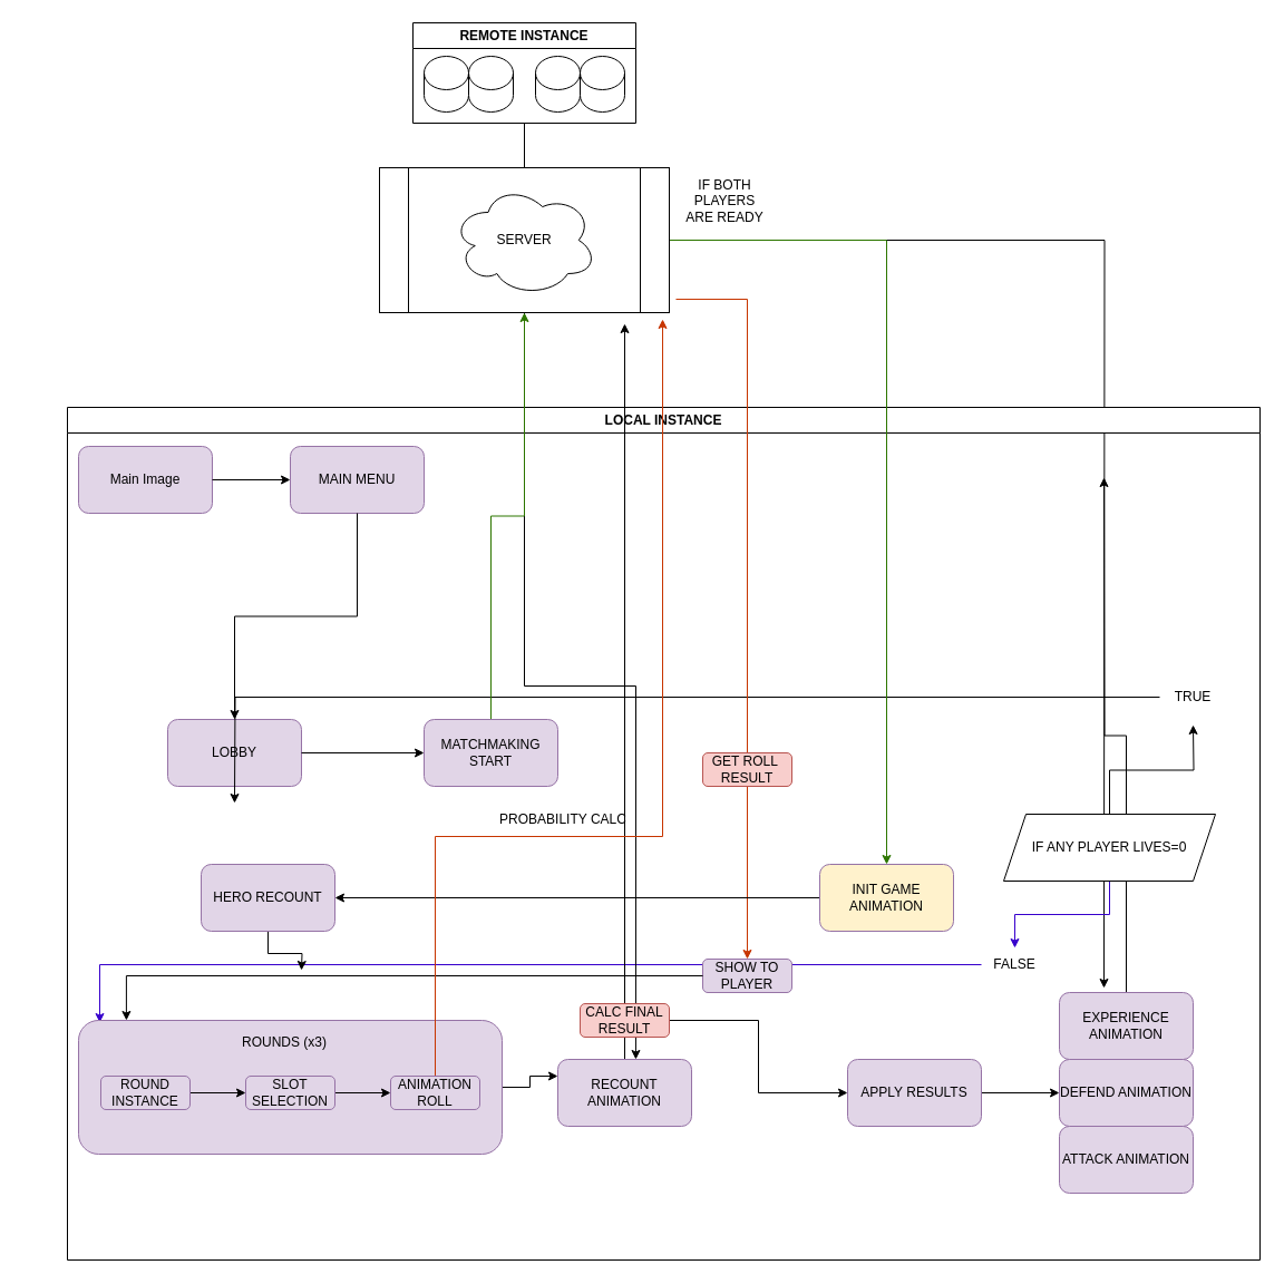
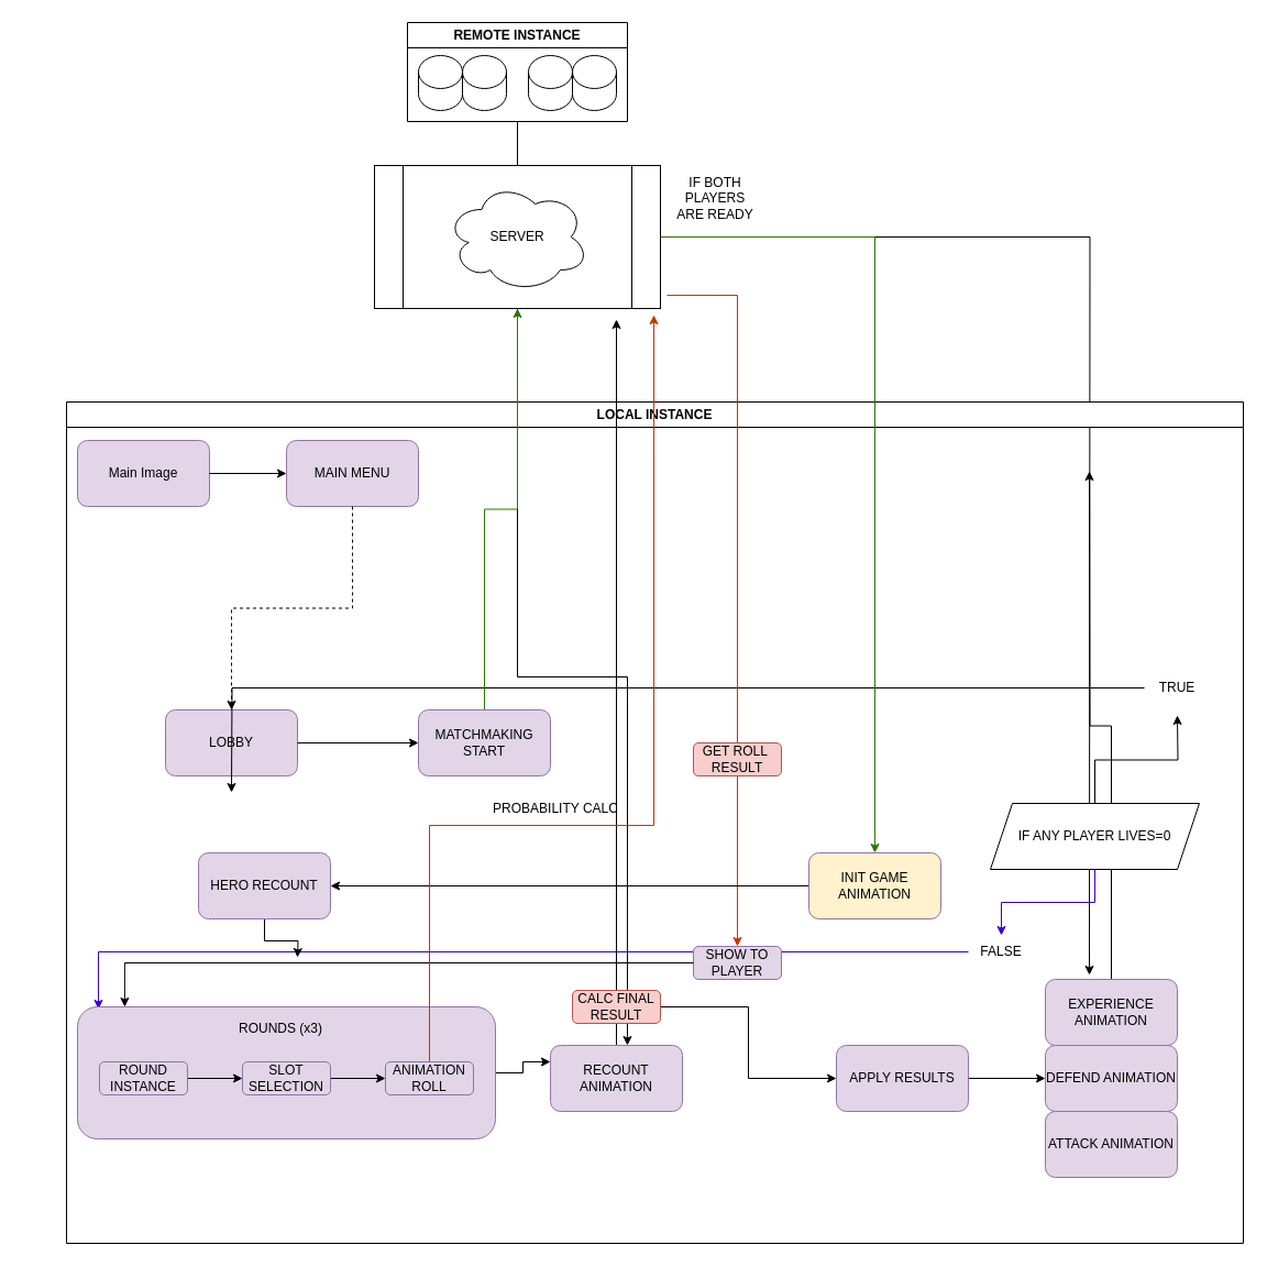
  <mxCell id="0" />
  <mxCell id="1" parent="0" />
  <mxCell id="2" style="edgeStyle=orthogonalEdgeStyle;rounded=0;orthogonalLoop=1;jettySize=auto;html=1;entryX=0.05;entryY=0.017;entryDx=0;entryDy=0;entryPerimeter=0;fillColor=#6a00ff;strokeColor=#3700CC;" edge="1" parent="1" source="27" target="30"><mxGeometry relative="1" as="geometry" /></mxCell>
  <mxCell id="3" style="edgeStyle=orthogonalEdgeStyle;rounded=0;orthogonalLoop=1;jettySize=auto;html=1;" edge="1" parent="1" source="44"><mxGeometry relative="1" as="geometry"><mxPoint x="990" y="886" as="targetPoint" /></mxGeometry></mxCell>
  <mxCell id="4" style="edgeStyle=orthogonalEdgeStyle;rounded=0;orthogonalLoop=1;jettySize=auto;html=1;entryX=0.583;entryY=0;entryDx=0;entryDy=0;entryPerimeter=0;" edge="1" parent="1" source="44" target="13"><mxGeometry relative="1" as="geometry"><mxPoint x="530" y="330" as="targetPoint" /></mxGeometry></mxCell>
  <mxCell id="5" value="LOCAL INSTANCE" style="swimlane;whiteSpace=wrap;html=1;" vertex="1" parent="1"><mxGeometry x="60" y="365" width="1070" height="765" as="geometry" /></mxCell>
  <mxCell id="6" value="Main Image&lt;br&gt;" style="rounded=1;whiteSpace=wrap;html=1;fillColor=#e1d5e7;strokeColor=#9673a6;" vertex="1" parent="5"><mxGeometry x="10" y="35" width="120" height="60" as="geometry" /></mxCell>
  <mxCell id="7" value="MAIN MENU" style="rounded=1;whiteSpace=wrap;html=1;fillColor=#e1d5e7;strokeColor=#9673a6;" vertex="1" parent="5"><mxGeometry x="200" y="35" width="120" height="60" as="geometry" /></mxCell>
  <mxCell id="8" style="edgeStyle=orthogonalEdgeStyle;rounded=0;orthogonalLoop=1;jettySize=auto;html=1;" edge="1" parent="5" source="6" target="7"><mxGeometry relative="1" as="geometry" /></mxCell>
  <mxCell id="9" value="LOBBY" style="rounded=1;whiteSpace=wrap;html=1;fillColor=#e1d5e7;strokeColor=#9673a6;" vertex="1" parent="5"><mxGeometry x="90" y="280" width="120" height="60" as="geometry" /></mxCell>
- <mxCell id="10" style="edgeStyle=orthogonalEdgeStyle;rounded=0;orthogonalLoop=1;jettySize=auto;html=1;" edge="1" parent="5" source="7" target="9"><mxGeometry relative="1" as="geometry" /></mxCell>
+ <mxCell id="10" style="edgeStyle=orthogonalEdgeStyle;rounded=0;orthogonalLoop=1;jettySize=auto;html=1;dashed=1;" edge="1" parent="5" source="7" target="9"><mxGeometry relative="1" as="geometry" /></mxCell>
  <mxCell id="11" value="SHOW TO PLAYER" style="rounded=1;whiteSpace=wrap;html=1;fillColor=#e1d5e7;strokeColor=#9673a6;" vertex="1" parent="5"><mxGeometry x="570" y="495" width="80" height="30" as="geometry" /></mxCell>
  <mxCell id="12" style="edgeStyle=orthogonalEdgeStyle;rounded=0;orthogonalLoop=1;jettySize=auto;html=1;" edge="1" parent="5" source="13"><mxGeometry relative="1" as="geometry"><mxPoint x="500" y="-75" as="targetPoint" /></mxGeometry></mxCell>
  <mxCell id="13" value="RECOUNT ANIMATION" style="rounded=1;whiteSpace=wrap;html=1;fillColor=#e1d5e7;strokeColor=#9673a6;" vertex="1" parent="5"><mxGeometry x="440" y="585" width="120" height="60" as="geometry" /></mxCell>
  <mxCell id="14" style="edgeStyle=orthogonalEdgeStyle;rounded=0;orthogonalLoop=1;jettySize=auto;html=1;entryX=0;entryY=0.5;entryDx=0;entryDy=0;" edge="1" parent="5" source="15" target="20"><mxGeometry relative="1" as="geometry" /></mxCell>
  <mxCell id="15" value="APPLY RESULTS" style="rounded=1;whiteSpace=wrap;html=1;fillColor=#e1d5e7;strokeColor=#9673a6;" vertex="1" parent="5"><mxGeometry x="700" y="585" width="120" height="60" as="geometry" /></mxCell>
  <mxCell id="16" style="edgeStyle=orthogonalEdgeStyle;rounded=0;orthogonalLoop=1;jettySize=auto;html=1;entryX=0;entryY=0.5;entryDx=0;entryDy=0;" edge="1" parent="5" source="17" target="15"><mxGeometry relative="1" as="geometry" /></mxCell>
  <mxCell id="17" value="CALC FINAL RESULT" style="rounded=1;whiteSpace=wrap;html=1;fillColor=#f8cecc;strokeColor=#b85450;" vertex="1" parent="5"><mxGeometry x="460" y="535" width="80" height="30" as="geometry" /></mxCell>
  <mxCell id="18" style="edgeStyle=orthogonalEdgeStyle;rounded=0;orthogonalLoop=1;jettySize=auto;html=1;" edge="1" parent="5" source="19"><mxGeometry relative="1" as="geometry"><mxPoint x="930" y="63" as="targetPoint" /></mxGeometry></mxCell>
  <mxCell id="19" value="EXPERIENCE ANIMATION" style="rounded=1;whiteSpace=wrap;html=1;fillColor=#e1d5e7;strokeColor=#9673a6;" vertex="1" parent="5"><mxGeometry x="890" y="525" width="120" height="60" as="geometry" /></mxCell>
  <mxCell id="20" value="DEFEND ANIMATION" style="rounded=1;whiteSpace=wrap;html=1;fillColor=#e1d5e7;strokeColor=#9673a6;" vertex="1" parent="5"><mxGeometry x="890" y="585" width="120" height="60" as="geometry" /></mxCell>
  <mxCell id="21" value="ATTACK ANIMATION" style="rounded=1;whiteSpace=wrap;html=1;fillColor=#e1d5e7;strokeColor=#9673a6;" vertex="1" parent="5"><mxGeometry x="890" y="645" width="120" height="60" as="geometry" /></mxCell>
  <mxCell id="22" style="edgeStyle=orthogonalEdgeStyle;rounded=0;orthogonalLoop=1;jettySize=auto;html=1;entryX=0.5;entryY=0;entryDx=0;entryDy=0;fillColor=#6a00ff;strokeColor=#3700CC;" edge="1" parent="5" source="24" target="27"><mxGeometry relative="1" as="geometry" /></mxCell>
  <mxCell id="23" style="edgeStyle=orthogonalEdgeStyle;rounded=0;orthogonalLoop=1;jettySize=auto;html=1;" edge="1" parent="5" source="24"><mxGeometry relative="1" as="geometry"><mxPoint x="1010" y="285" as="targetPoint" /></mxGeometry></mxCell>
  <mxCell id="24" value="IF ANY PLAYER LIVES=0" style="shape=parallelogram;perimeter=parallelogramPerimeter;whiteSpace=wrap;html=1;fixedSize=1;" vertex="1" parent="5"><mxGeometry x="840" y="365" width="190" height="60" as="geometry" /></mxCell>
  <mxCell id="25" style="edgeStyle=orthogonalEdgeStyle;rounded=0;orthogonalLoop=1;jettySize=auto;html=1;" edge="1" parent="5" source="26"><mxGeometry relative="1" as="geometry"><mxPoint x="150" y="355" as="targetPoint" /></mxGeometry></mxCell>
  <mxCell id="26" value="TRUE" style="text;html=1;strokeColor=none;fillColor=none;align=center;verticalAlign=middle;whiteSpace=wrap;rounded=0;" vertex="1" parent="5"><mxGeometry x="980" y="245" width="60" height="30" as="geometry" /></mxCell>
  <mxCell id="27" value="FALSE" style="text;html=1;strokeColor=none;fillColor=none;align=center;verticalAlign=middle;whiteSpace=wrap;rounded=0;" vertex="1" parent="5"><mxGeometry x="820" y="485" width="60" height="30" as="geometry" /></mxCell>
  <mxCell id="28" value="" style="edgeStyle=orthogonalEdgeStyle;rounded=0;orthogonalLoop=1;jettySize=auto;html=1;exitX=1.023;exitY=0.908;exitDx=0;exitDy=0;exitPerimeter=0;fillColor=#fa6800;strokeColor=#C73500;" edge="1" parent="1" source="44" target="11"><mxGeometry relative="1" as="geometry"><mxPoint x="670" y="895" as="targetPoint" /><mxPoint x="539.5" y="552" as="sourcePoint" /></mxGeometry></mxCell>
  <mxCell id="29" style="edgeStyle=orthogonalEdgeStyle;rounded=0;orthogonalLoop=1;jettySize=auto;html=1;entryX=0;entryY=0.25;entryDx=0;entryDy=0;" edge="1" parent="1" source="30" target="13"><mxGeometry relative="1" as="geometry" /></mxCell>
  <mxCell id="30" value="&lt;p style=&quot;line-height: 140%;&quot;&gt;&lt;br&gt;&lt;/p&gt;&lt;p style=&quot;line-height: 140%;&quot;&gt;&lt;br&gt;&lt;/p&gt;" style="rounded=1;whiteSpace=wrap;html=1;fillColor=#e1d5e7;strokeColor=#9673a6;align=center;" vertex="1" parent="1"><mxGeometry x="70" y="915" width="380" height="120" as="geometry" /></mxCell>
  <mxCell id="31" style="edgeStyle=orthogonalEdgeStyle;rounded=0;orthogonalLoop=1;jettySize=auto;html=1;entryX=0;entryY=0.5;entryDx=0;entryDy=0;" edge="1" parent="1" source="9" target="35"><mxGeometry relative="1" as="geometry" /></mxCell>
  <mxCell id="32" style="edgeStyle=orthogonalEdgeStyle;rounded=0;orthogonalLoop=1;jettySize=auto;html=1;entryX=1;entryY=0.5;entryDx=0;entryDy=0;" edge="1" parent="1" source="33" target="47"><mxGeometry relative="1" as="geometry" /></mxCell>
  <mxCell id="33" value="INIT GAME ANIMATION" style="rounded=1;whiteSpace=wrap;html=1;fillColor=#fff2cc;strokeColor=#9673a6;" vertex="1" parent="1"><mxGeometry x="735" y="775" width="120" height="60" as="geometry" /></mxCell>
  <mxCell id="34" style="edgeStyle=orthogonalEdgeStyle;rounded=0;orthogonalLoop=1;jettySize=auto;html=1;fillColor=#60a917;strokeColor=#2D7600;" edge="1" parent="1" source="35" target="44"><mxGeometry relative="1" as="geometry"><mxPoint x="540" y="595" as="targetPoint" /></mxGeometry></mxCell>
  <mxCell id="35" value="MATCHMAKING&lt;br&gt;START" style="rounded=1;whiteSpace=wrap;html=1;fillColor=#e1d5e7;strokeColor=#9673a6;" vertex="1" parent="1"><mxGeometry x="380" y="645" width="120" height="60" as="geometry" /></mxCell>
  <mxCell id="36" style="edgeStyle=orthogonalEdgeStyle;rounded=0;orthogonalLoop=1;jettySize=auto;html=1;" edge="1" parent="1" source="37" target="45"><mxGeometry relative="1" as="geometry" /></mxCell>
  <mxCell id="37" value="REMOTE INSTANCE" style="swimlane;whiteSpace=wrap;html=1;" vertex="1" parent="1"><mxGeometry x="370" y="20" width="200" height="90" as="geometry"><mxRectangle x="470" y="130" width="200" height="30" as="alternateBounds" /></mxGeometry></mxCell>
  <mxCell id="38" value="" style="shape=cylinder3;whiteSpace=wrap;html=1;boundedLbl=1;backgroundOutline=1;size=15;" vertex="1" parent="37"><mxGeometry x="10" y="30" width="40" height="50" as="geometry" /></mxCell>
  <mxCell id="39" value="" style="shape=cylinder3;whiteSpace=wrap;html=1;boundedLbl=1;backgroundOutline=1;size=15;" vertex="1" parent="37"><mxGeometry x="110" y="30" width="40" height="50" as="geometry" /></mxCell>
  <mxCell id="40" value="" style="shape=cylinder3;whiteSpace=wrap;html=1;boundedLbl=1;backgroundOutline=1;size=15;" vertex="1" parent="37"><mxGeometry x="150" y="30" width="40" height="50" as="geometry" /></mxCell>
  <mxCell id="41" value="" style="shape=cylinder3;whiteSpace=wrap;html=1;boundedLbl=1;backgroundOutline=1;size=15;" vertex="1" parent="37"><mxGeometry x="50" y="30" width="40" height="50" as="geometry" /></mxCell>
  <mxCell id="42" style="edgeStyle=orthogonalEdgeStyle;rounded=0;orthogonalLoop=1;jettySize=auto;html=1;exitX=1;exitY=0.5;exitDx=0;exitDy=0;entryX=0.5;entryY=0;entryDx=0;entryDy=0;fillColor=#60a917;strokeColor=#2D7600;" edge="1" parent="1" source="44" target="33"><mxGeometry relative="1" as="geometry"><mxPoint x="705" y="500" as="sourcePoint" /></mxGeometry></mxCell>
  <mxCell id="43" style="edgeStyle=orthogonalEdgeStyle;rounded=0;orthogonalLoop=1;jettySize=auto;html=1;entryX=0.113;entryY=0;entryDx=0;entryDy=0;entryPerimeter=0;" edge="1" parent="1" source="11" target="30"><mxGeometry relative="1" as="geometry"><mxPoint x="670" y="895" as="targetPoint" /><mxPoint x="539.5" y="552" as="sourcePoint" /></mxGeometry></mxCell>
  <mxCell id="44" value="" style="shape=process;whiteSpace=wrap;html=1;backgroundOutline=1;" vertex="1" parent="1"><mxGeometry x="340" y="150" width="260" height="130" as="geometry" /></mxCell>
  <mxCell id="45" value="SERVER" style="ellipse;shape=cloud;whiteSpace=wrap;html=1;" vertex="1" parent="1"><mxGeometry x="405" y="165" width="130" height="100" as="geometry" /></mxCell>
  <mxCell id="46" style="edgeStyle=orthogonalEdgeStyle;rounded=0;orthogonalLoop=1;jettySize=auto;html=1;" edge="1" parent="1" source="47"><mxGeometry relative="1" as="geometry"><mxPoint x="270" y="870" as="targetPoint" /></mxGeometry></mxCell>
  <mxCell id="47" value="HERO RECOUNT" style="rounded=1;whiteSpace=wrap;html=1;fillColor=#e1d5e7;strokeColor=#9673a6;" vertex="1" parent="1"><mxGeometry x="180" y="775" width="120" height="60" as="geometry" /></mxCell>
  <mxCell id="48" style="edgeStyle=orthogonalEdgeStyle;rounded=0;orthogonalLoop=1;jettySize=auto;html=1;exitX=1;exitY=0.5;exitDx=0;exitDy=0;" edge="1" parent="1" source="49" target="56"><mxGeometry relative="1" as="geometry" /></mxCell>
  <mxCell id="49" value="ROUND INSTANCE" style="rounded=1;whiteSpace=wrap;html=1;fillColor=#e1d5e7;strokeColor=#9673a6;" vertex="1" parent="1"><mxGeometry x="90" y="965" width="80" height="30" as="geometry" /></mxCell>
  <mxCell id="50" value="IF BOTH &lt;br&gt;PLAYERS &lt;br&gt;ARE READY" style="text;html=1;strokeColor=none;fillColor=none;align=center;verticalAlign=middle;whiteSpace=wrap;rounded=0;" vertex="1" parent="1"><mxGeometry x="535" y="165" width="230" height="30" as="geometry" /></mxCell>
  <mxCell id="51" style="edgeStyle=orthogonalEdgeStyle;rounded=0;orthogonalLoop=1;jettySize=auto;html=1;entryX=0.977;entryY=1.046;entryDx=0;entryDy=0;entryPerimeter=0;fillColor=#fa6800;strokeColor=#C73500;" edge="1" parent="1" source="52" target="44"><mxGeometry relative="1" as="geometry"><mxPoint x="590" y="575" as="targetPoint" /><Array as="points"><mxPoint x="390" y="750" /><mxPoint x="594" y="750" /></Array></mxGeometry></mxCell>
  <mxCell id="52" value="ANIMATION ROLL" style="rounded=1;whiteSpace=wrap;html=1;fillColor=#e1d5e7;strokeColor=#9673a6;" vertex="1" parent="1"><mxGeometry x="350" y="965" width="80" height="30" as="geometry" /></mxCell>
  <mxCell id="53" value="PROBABILITY CALC" style="text;html=1;strokeColor=none;fillColor=none;align=center;verticalAlign=middle;whiteSpace=wrap;rounded=0;" vertex="1" parent="1"><mxGeometry x="430" y="720" width="150" height="30" as="geometry" /></mxCell>
  <mxCell id="54" value="GET ROLL&amp;nbsp;&lt;br&gt;RESULT" style="rounded=1;whiteSpace=wrap;html=1;fillColor=#f8cecc;strokeColor=#b85450;" vertex="1" parent="1"><mxGeometry x="630" y="675" width="80" height="30" as="geometry" /></mxCell>
  <mxCell id="55" style="edgeStyle=orthogonalEdgeStyle;rounded=0;orthogonalLoop=1;jettySize=auto;html=1;exitX=1;exitY=0.5;exitDx=0;exitDy=0;" edge="1" parent="1" source="56" target="52"><mxGeometry relative="1" as="geometry" /></mxCell>
  <mxCell id="56" value="SLOT SELECTION" style="rounded=1;whiteSpace=wrap;html=1;fillColor=#e1d5e7;strokeColor=#9673a6;" vertex="1" parent="1"><mxGeometry x="220" y="965" width="80" height="30" as="geometry" /></mxCell>
  <mxCell id="57" value="ROUNDS (x3)" style="text;html=1;strokeColor=none;fillColor=none;align=center;verticalAlign=middle;whiteSpace=wrap;rounded=0;" vertex="1" parent="1"><mxGeometry x="20" y="920" width="470" height="30" as="geometry" /></mxCell>
